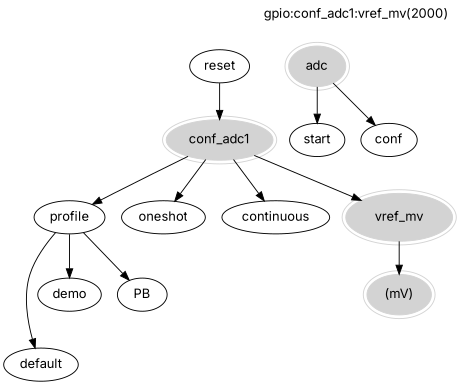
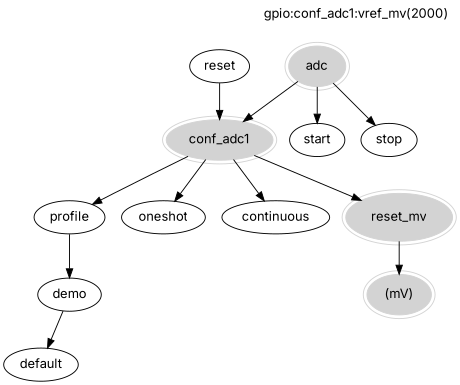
  digraph {
    fontname=Inter
    label="gpio:conf_adc1:vref_mv(2000)"
    labeljust=right
    labelloc=top
    node [fontname=Inter]
    edge [fontname=Inter]
    adc [color=lightgrey peripheries=2 style=filled]
    conf_adc1 [color=lightgrey peripheries=2 style=filled]
    start
-   stop [label=conf]
+   stop
    profile
    oneshot
    continuous
-   vref_mv [color=lightgrey peripheries=2 style=filled]
+   vref_mv [color=lightgrey peripheries=2 style=filled label=reset_mv]
    default
    demo
-   PB
    reset
    "(mV)" [color=lightgrey peripheries=2 style=filled]
+   adc -> conf_adc1
    adc -> start
    adc -> stop
    conf_adc1 -> profile
    conf_adc1 -> oneshot
    conf_adc1 -> continuous
    conf_adc1 -> vref_mv
-   profile -> default
+   demo -> default
    profile -> demo
-   profile -> PB
    vref_mv -> "(mV)"
    reset -> conf_adc1
  }
